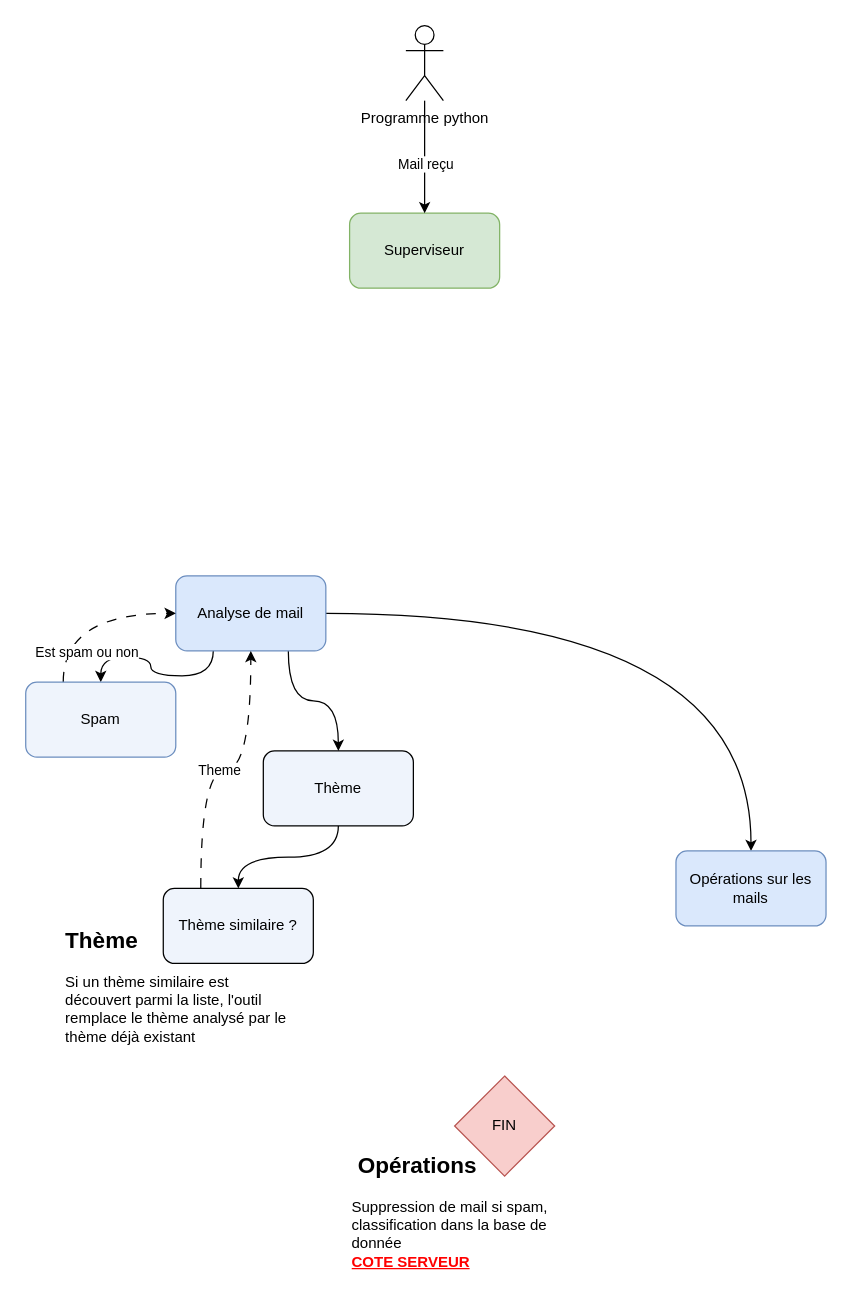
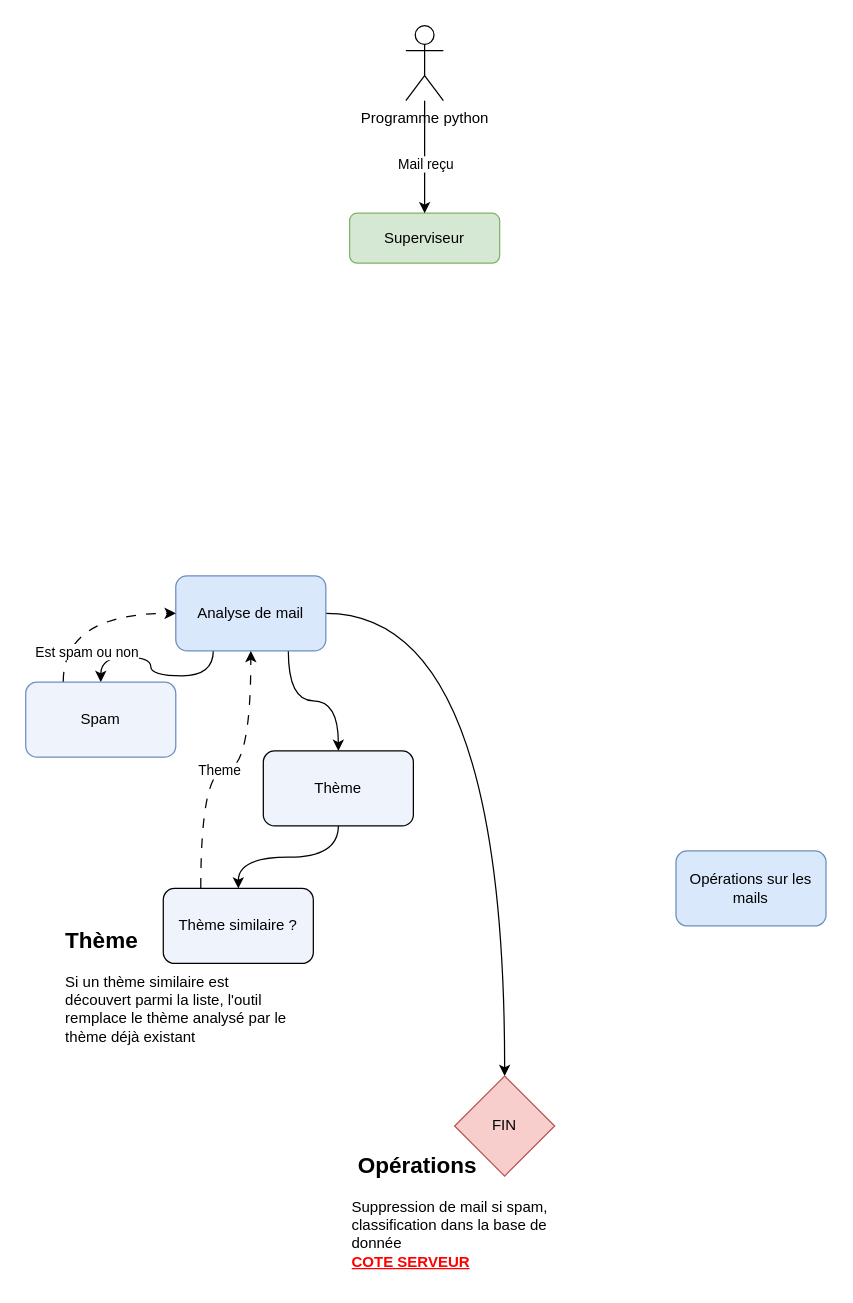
  <mxCell id="0" />
  <mxCell id="1" parent="0" />
- <mxCell id="2" value="Superviseur" style="rounded=1;whiteSpace=wrap;html=1;fillColor=#d5e8d4;strokeColor=#82b366;" vertex="1" parent="1"><mxGeometry x="279" y="170" width="120" height="60" as="geometry" /></mxCell>
+ <mxCell id="2" value="Superviseur" style="rounded=1;whiteSpace=wrap;html=1;fillColor=#d5e8d4;strokeColor=#82b366;" vertex="1" parent="1"><mxGeometry x="279" y="170" width="120" height="40" as="geometry" /></mxCell>
  <mxCell id="3" value="" style="edgeStyle=orthogonalEdgeStyle;rounded=0;orthogonalLoop=1;jettySize=auto;html=1;" edge="1" parent="1" source="5" target="2"><mxGeometry relative="1" as="geometry" /></mxCell>
  <mxCell id="4" value="Mail reçu" style="edgeLabel;html=1;align=center;verticalAlign=middle;resizable=0;points=[];" vertex="1" connectable="0" parent="3"><mxGeometry x="0.111" relative="1" as="geometry"><mxPoint as="offset" /></mxGeometry></mxCell>
  <mxCell id="5" value="&lt;div&gt;Programme python&lt;/div&gt;&lt;div&gt;&lt;br&gt;&lt;/div&gt;" style="shape=umlActor;verticalLabelPosition=bottom;verticalAlign=top;html=1;outlineConnect=0;" vertex="1" parent="1"><mxGeometry x="324" y="20" width="30" height="60" as="geometry" /></mxCell>
- <mxCell id="6" style="edgeStyle=orthogonalEdgeStyle;rounded=0;orthogonalLoop=1;jettySize=auto;html=1;exitX=1;exitY=0.5;exitDx=0;exitDy=0;curved=1;" edge="1" parent="1" source="9" target="10"><mxGeometry relative="1" as="geometry"><mxPoint x="560" y="600" as="targetPoint" /></mxGeometry></mxCell>
+ <mxCell id="6" style="edgeStyle=orthogonalEdgeStyle;rounded=0;orthogonalLoop=1;jettySize=auto;html=1;exitX=1;exitY=0.5;exitDx=0;exitDy=0;curved=1;entryX=0.5;entryY=0;entryDx=0;entryDy=0;" edge="1" parent="1" source="9" target="20"><mxGeometry relative="1" as="geometry"><mxPoint x="560" y="600" as="targetPoint" /></mxGeometry></mxCell>
  <mxCell id="7" style="edgeStyle=orthogonalEdgeStyle;rounded=0;orthogonalLoop=1;jettySize=auto;html=1;exitX=0.25;exitY=1;exitDx=0;exitDy=0;entryX=0.5;entryY=0;entryDx=0;entryDy=0;curved=1;" edge="1" parent="1" source="9" target="13"><mxGeometry relative="1" as="geometry" /></mxCell>
  <mxCell id="8" style="edgeStyle=orthogonalEdgeStyle;rounded=0;orthogonalLoop=1;jettySize=auto;html=1;exitX=0.75;exitY=1;exitDx=0;exitDy=0;curved=1;entryX=0.5;entryY=0;entryDx=0;entryDy=0;" edge="1" parent="1" source="9" target="17"><mxGeometry relative="1" as="geometry"><mxPoint x="230" y="630" as="targetPoint" /></mxGeometry></mxCell>
  <mxCell id="9" value="&lt;div&gt;Analyse de mail&lt;/div&gt;" style="rounded=1;whiteSpace=wrap;html=1;fillColor=#dae8fc;strokeColor=#6c8ebf;" vertex="1" parent="1"><mxGeometry x="140" y="460" width="120" height="60" as="geometry" /></mxCell>
  <mxCell id="10" value="&lt;div&gt;Opérations sur les mails&lt;/div&gt;" style="rounded=1;whiteSpace=wrap;html=1;fillColor=#dae8fc;strokeColor=#6c8ebf;" vertex="1" parent="1"><mxGeometry x="540" y="680" width="120" height="60" as="geometry" /></mxCell>
  <mxCell id="11" style="edgeStyle=orthogonalEdgeStyle;rounded=0;orthogonalLoop=1;jettySize=auto;html=1;exitX=0.25;exitY=0;exitDx=0;exitDy=0;entryX=0;entryY=0.5;entryDx=0;entryDy=0;curved=1;dashed=1;dashPattern=8 8;" edge="1" parent="1" source="13" target="9"><mxGeometry relative="1" as="geometry" /></mxCell>
  <mxCell id="12" value="Est spam ou non" style="edgeLabel;html=1;align=center;verticalAlign=middle;resizable=0;points=[];" vertex="1" connectable="0" parent="11"><mxGeometry x="0.353" y="-11" relative="1" as="geometry"><mxPoint x="-25" y="19" as="offset" /></mxGeometry></mxCell>
  <mxCell id="13" value="&lt;div&gt;Spam&lt;/div&gt;" style="rounded=1;whiteSpace=wrap;html=1;fillColor=#EFF4FC;strokeColor=#6c8ebf;" vertex="1" parent="1"><mxGeometry x="20" y="545" width="120" height="60" as="geometry" /></mxCell>
  <mxCell id="14" style="edgeStyle=orthogonalEdgeStyle;rounded=0;orthogonalLoop=1;jettySize=auto;html=1;exitX=0.25;exitY=0;exitDx=0;exitDy=0;entryX=0.5;entryY=1;entryDx=0;entryDy=0;curved=1;dashed=1;dashPattern=8 8;" edge="1" parent="1" source="18" target="9"><mxGeometry relative="1" as="geometry" /></mxCell>
  <mxCell id="15" value="Theme" style="edgeLabel;html=1;align=center;verticalAlign=middle;resizable=0;points=[];" vertex="1" connectable="0" parent="14"><mxGeometry x="-0.05" relative="1" as="geometry"><mxPoint as="offset" /></mxGeometry></mxCell>
  <mxCell id="16" style="edgeStyle=orthogonalEdgeStyle;rounded=0;orthogonalLoop=1;jettySize=auto;html=1;exitX=0.5;exitY=1;exitDx=0;exitDy=0;entryX=0.5;entryY=0;entryDx=0;entryDy=0;curved=1;" edge="1" parent="1" source="17" target="18"><mxGeometry relative="1" as="geometry" /></mxCell>
  <mxCell id="17" value="Thème" style="rounded=1;whiteSpace=wrap;html=1;fillColor=#EFF4FC;" vertex="1" parent="1"><mxGeometry x="210" y="600" width="120" height="60" as="geometry" /></mxCell>
  <mxCell id="18" value="Thème similaire ?" style="rounded=1;whiteSpace=wrap;html=1;fillColor=#EFF4FC;" vertex="1" parent="1"><mxGeometry x="130" y="710" width="120" height="60" as="geometry" /></mxCell>
  <mxCell id="19" value="&lt;h2&gt;&amp;nbsp;Opérations&lt;/h2&gt;&lt;div&gt;Suppression de mail si spam, classification dans la base de donnée&lt;/div&gt;&lt;div&gt;&lt;font color=&quot;#ff0000&quot;&gt;&lt;b&gt;&lt;u&gt;COTE SERVEUR&lt;/u&gt;&lt;/b&gt;&lt;/font&gt;&lt;br&gt;&lt;/div&gt;" style="text;html=1;whiteSpace=wrap;overflow=hidden;rounded=0;" vertex="1" parent="1"><mxGeometry x="279" y="900" width="180" height="120" as="geometry" /></mxCell>
  <mxCell id="20" value="FIN" style="rhombus;whiteSpace=wrap;html=1;fillColor=#f8cecc;strokeColor=#b85450;" vertex="1" parent="1"><mxGeometry x="363" y="860" width="80" height="80" as="geometry" /></mxCell>
  <mxCell id="21" value="&lt;h2&gt;Thème&lt;/h2&gt;&lt;p&gt;Si un thème similaire est découvert parmi la liste, l'outil remplace le thème analysé par le thème déjà existant&lt;br&gt;&lt;/p&gt;" style="text;html=1;whiteSpace=wrap;overflow=hidden;rounded=0;" vertex="1" parent="1"><mxGeometry x="50" y="720" width="180" height="120" as="geometry" /></mxCell>
